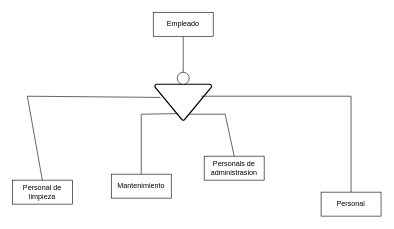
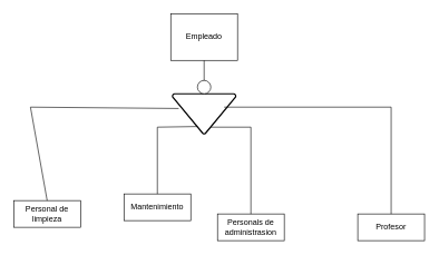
  <mxCell id="0" />
  <mxCell id="1" parent="0" />
- <mxCell id="2" value="Empleado" style="whiteSpace=wrap;html=1;align=center;" vertex="1" parent="1"><mxGeometry x="255" y="20" width="100" height="40" as="geometry" /></mxCell>
- <mxCell id="3" value="Personal" style="whiteSpace=wrap;html=1;align=center;" vertex="1" parent="1"><mxGeometry x="535" y="320" width="100" height="40" as="geometry" /></mxCell>
- <mxCell id="4" value="&lt;div&gt;Personals de administrasion&lt;/div&gt;" style="whiteSpace=wrap;html=1;align=center;" vertex="1" parent="1"><mxGeometry x="340" y="260" width="100" height="40" as="geometry" /></mxCell>
+ <mxCell id="2" value="Empleado" style="whiteSpace=wrap;html=1;align=center;" vertex="1" parent="1"><mxGeometry x="255" y="20" width="100" height="70" as="geometry" /></mxCell>
+ <mxCell id="3" value="Profesor" style="whiteSpace=wrap;html=1;align=center;" vertex="1" parent="1"><mxGeometry x="535" y="320" width="100" height="40" as="geometry" /></mxCell>
+ <mxCell id="4" value="&lt;div&gt;Personals de administrasion&lt;/div&gt;" style="whiteSpace=wrap;html=1;align=center;" vertex="1" parent="1"><mxGeometry x="325" y="320" width="100" height="40" as="geometry" /></mxCell>
  <mxCell id="5" value="Personal de limpieza" style="whiteSpace=wrap;html=1;align=center;" vertex="1" parent="1"><mxGeometry x="20" y="300" width="100" height="40" as="geometry" /></mxCell>
  <mxCell id="6" value="Mantenimiento" style="whiteSpace=wrap;html=1;align=center;" vertex="1" parent="1"><mxGeometry x="185" y="290" width="100" height="40" as="geometry" /></mxCell>
  <mxCell id="7" value="" style="strokeWidth=2;html=1;shape=mxgraph.flowchart.merge_or_storage;whiteSpace=wrap;" vertex="1" parent="1"><mxGeometry x="257.5" y="140" width="95" height="60" as="geometry" /></mxCell>
  <mxCell id="8" value="" style="verticalLabelPosition=bottom;verticalAlign=top;html=1;shape=mxgraph.flowchart.on-page_reference;" vertex="1" parent="1"><mxGeometry x="295" y="120" width="20" height="20" as="geometry" /></mxCell>
  <mxCell id="9" value="" style="endArrow=none;html=1;rounded=0;exitX=0.5;exitY=0;exitDx=0;exitDy=0;" edge="1" parent="1" source="4"><mxGeometry width="50" height="50" relative="1" as="geometry"><mxPoint x="385" y="280" as="sourcePoint" /><mxPoint x="315" y="190" as="targetPoint" /><Array as="points"><mxPoint x="375" y="190" /></Array></mxGeometry></mxCell>
  <mxCell id="10" value="" style="endArrow=none;html=1;rounded=0;exitX=0.5;exitY=0;exitDx=0;exitDy=0;entryX=0.395;entryY=0.817;entryDx=0;entryDy=0;entryPerimeter=0;" edge="1" parent="1" source="6" target="7"><mxGeometry width="50" height="50" relative="1" as="geometry"><mxPoint x="385" y="280" as="sourcePoint" /><mxPoint x="245" y="180" as="targetPoint" /><Array as="points"><mxPoint x="235" y="190" /></Array></mxGeometry></mxCell>
  <mxCell id="11" value="" style="endArrow=none;html=1;rounded=0;entryX=0.5;entryY=0;entryDx=0;entryDy=0;" edge="1" parent="1" target="3"><mxGeometry width="50" height="50" relative="1" as="geometry"><mxPoint x="335" y="160" as="sourcePoint" /><mxPoint x="615" y="280" as="targetPoint" /><Array as="points"><mxPoint x="585" y="160" /></Array></mxGeometry></mxCell>
  <mxCell id="12" value="" style="endArrow=none;html=1;rounded=0;entryX=0.5;entryY=0;entryDx=0;entryDy=0;exitX=0.1;exitY=0.367;exitDx=0;exitDy=0;exitPerimeter=0;" edge="1" parent="1" source="7" target="5"><mxGeometry width="50" height="50" relative="1" as="geometry"><mxPoint x="385" y="280" as="sourcePoint" /><mxPoint x="435" y="230" as="targetPoint" /><Array as="points"><mxPoint x="45" y="160" /></Array></mxGeometry></mxCell>
  <mxCell id="13" value="" style="endArrow=none;html=1;rounded=0;entryX=0.5;entryY=1;entryDx=0;entryDy=0;exitX=0.5;exitY=0;exitDx=0;exitDy=0;exitPerimeter=0;" edge="1" parent="1" source="8" target="2"><mxGeometry width="50" height="50" relative="1" as="geometry"><mxPoint x="385" y="280" as="sourcePoint" /><mxPoint x="435" y="230" as="targetPoint" /></mxGeometry></mxCell>
